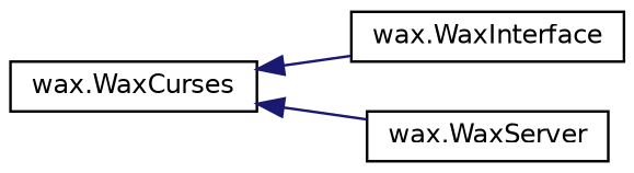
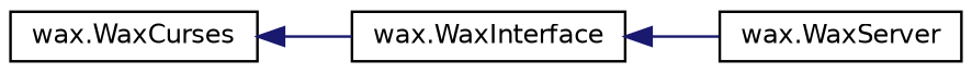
  digraph {
    rankdir=LR
    node [color=black fillcolor=white fontname=Helvetica fontsize=10 shape=record style=filled]
    edge [color=midnightblue dir=back fontname=Helvetica fontsize=10 labelfontname=Helvetica labelfontsize=10 style=solid]
    n1 [height=0.2 label="wax.WaxInterface" width=0.4]
    n2 [height=0.2 label="wax.WaxServer" width=0.4]
    n3 [height=0.2 label="wax.WaxCurses" width=0.4]
-   n3 -> n2
+   n1 -> n2
    n3 -> n1
  }
